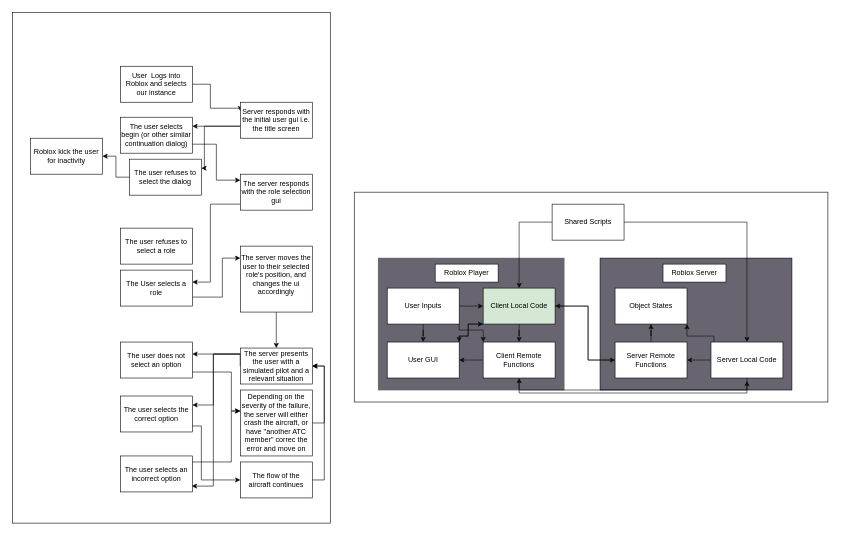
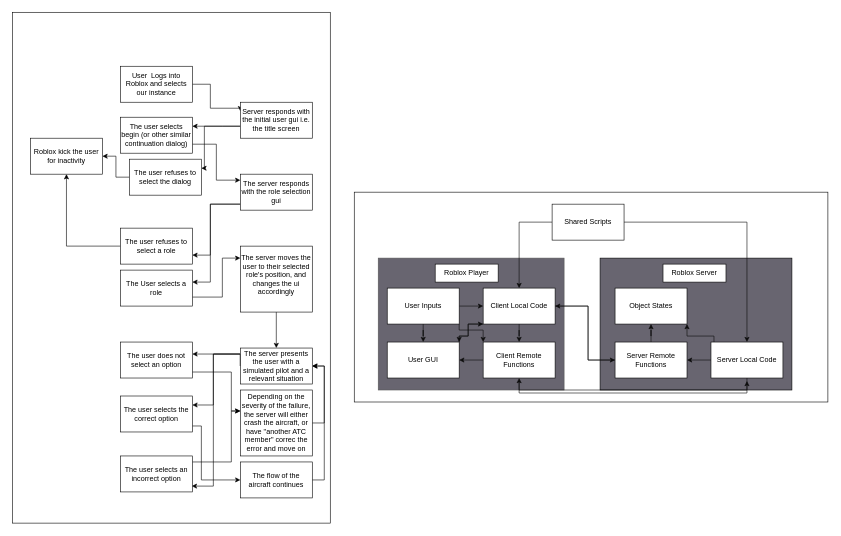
  <mxCell id="0" />
  <mxCell id="1" parent="0" />
  <mxCell id="2" value="" style="whiteSpace=wrap;html=1;fillColor=#FFFFFF;" vertex="1" parent="1"><mxGeometry x="590" y="320" width="790" height="350" as="geometry" /></mxCell>
  <mxCell id="3" value="" style="whiteSpace=wrap;html=1;fillColor=#686570;" vertex="1" parent="1"><mxGeometry x="1000" y="430" width="320" height="220" as="geometry" /></mxCell>
  <mxCell id="4" value="" style="whiteSpace=wrap;html=1;strokeColor=#575757;fillColor=#686570;" vertex="1" parent="1"><mxGeometry x="630" y="430" width="310" height="220" as="geometry" /></mxCell>
  <mxCell id="5" value="" style="whiteSpace=wrap;html=1;fillColor=#FFFFFF;" vertex="1" parent="1"><mxGeometry x="20" y="20" width="530" height="852" as="geometry" /></mxCell>
  <mxCell id="6" style="edgeStyle=orthogonalEdgeStyle;rounded=0;orthogonalLoop=1;jettySize=auto;html=1;entryX=0;entryY=0.25;entryDx=0;entryDy=0;strokeColor=#000000;" parent="1" source="7" target="10" edge="1"><mxGeometry relative="1" as="geometry"><mxPoint x="370" y="190" as="targetPoint" /><Array as="points"><mxPoint x="350" y="140" /><mxPoint x="350" y="180" /><mxPoint x="400" y="180" /></Array></mxGeometry></mxCell>
  <mxCell id="7" value="User&amp;nbsp; Logs into Roblox and selects our instance" style="rounded=0;whiteSpace=wrap;html=1;" parent="1" vertex="1"><mxGeometry x="200" y="110" width="120" height="60" as="geometry" /></mxCell>
  <mxCell id="8" style="edgeStyle=orthogonalEdgeStyle;rounded=0;orthogonalLoop=1;jettySize=auto;html=1;entryX=1;entryY=0.25;entryDx=0;entryDy=0;strokeColor=#000000;" parent="1" source="10" target="12" edge="1"><mxGeometry relative="1" as="geometry"><mxPoint x="340" y="220" as="targetPoint" /><Array as="points"><mxPoint x="370" y="210" /><mxPoint x="370" y="210" /></Array></mxGeometry></mxCell>
  <mxCell id="9" style="edgeStyle=orthogonalEdgeStyle;rounded=0;orthogonalLoop=1;jettySize=auto;html=1;entryX=1;entryY=0.25;entryDx=0;entryDy=0;strokeColor=#000000;" parent="1" source="10" target="30" edge="1"><mxGeometry relative="1" as="geometry"><Array as="points"><mxPoint x="340" y="210" /><mxPoint x="340" y="280" /></Array></mxGeometry></mxCell>
  <mxCell id="10" value="Server responds with the initial user gui i.e. the title screen" style="rounded=0;whiteSpace=wrap;html=1;" parent="1" vertex="1"><mxGeometry x="400" y="170" width="120" height="60" as="geometry" /></mxCell>
  <mxCell id="11" style="edgeStyle=orthogonalEdgeStyle;rounded=0;orthogonalLoop=1;jettySize=auto;html=1;exitX=1;exitY=0.75;exitDx=0;exitDy=0;strokeColor=#000000;" parent="1" source="12" target="15" edge="1"><mxGeometry relative="1" as="geometry"><mxPoint x="370" y="280" as="targetPoint" /><Array as="points"><mxPoint x="360" y="240" /><mxPoint x="360" y="300" /></Array></mxGeometry></mxCell>
  <mxCell id="12" value="The user selects begin (or other similar continuation dialog)" style="rounded=0;whiteSpace=wrap;html=1;" parent="1" vertex="1"><mxGeometry x="200" y="195" width="120" height="60" as="geometry" /></mxCell>
  <mxCell id="13" style="edgeStyle=orthogonalEdgeStyle;rounded=0;orthogonalLoop=1;jettySize=auto;html=1;strokeColor=#000000;" parent="1" source="15" target="17" edge="1"><mxGeometry relative="1" as="geometry"><mxPoint x="320" y="390" as="targetPoint" /><Array as="points"><mxPoint x="350" y="340" /><mxPoint x="350" y="470" /></Array></mxGeometry></mxCell>
+ <mxCell id="14" style="edgeStyle=orthogonalEdgeStyle;rounded=0;orthogonalLoop=1;jettySize=auto;html=1;entryX=1;entryY=0.75;entryDx=0;entryDy=0;strokeColor=#000000;" parent="1" source="15" target="32" edge="1"><mxGeometry relative="1" as="geometry"><Array as="points"><mxPoint x="350" y="340" /><mxPoint x="350" y="425" /></Array></mxGeometry></mxCell>
  <mxCell id="15" value="The server responds with the role selection gui" style="rounded=0;whiteSpace=wrap;html=1;" parent="1" vertex="1"><mxGeometry x="400" y="290" width="120" height="60" as="geometry" /></mxCell>
  <mxCell id="16" style="edgeStyle=orthogonalEdgeStyle;rounded=0;orthogonalLoop=1;jettySize=auto;html=1;exitX=1;exitY=0.75;exitDx=0;exitDy=0;strokeColor=#000000;" parent="1" source="17" target="19" edge="1"><mxGeometry relative="1" as="geometry"><mxPoint x="390" y="430" as="targetPoint" /><Array as="points"><mxPoint x="370" y="495" /><mxPoint x="370" y="430" /></Array></mxGeometry></mxCell>
  <mxCell id="17" value="The User selects a role" style="rounded=0;whiteSpace=wrap;html=1;" parent="1" vertex="1"><mxGeometry x="200" y="450" width="120" height="60" as="geometry" /></mxCell>
  <mxCell id="18" style="edgeStyle=orthogonalEdgeStyle;rounded=0;orthogonalLoop=1;jettySize=auto;html=1;entryX=0.5;entryY=0;entryDx=0;entryDy=0;strokeColor=#000000;" parent="1" source="19" target="23" edge="1"><mxGeometry relative="1" as="geometry" /></mxCell>
  <mxCell id="19" value="&lt;div&gt;The server moves the user to their selected role's position, and changes the ui accordingly&lt;/div&gt;&lt;div&gt;&lt;br&gt;&lt;/div&gt;" style="rounded=0;whiteSpace=wrap;html=1;" parent="1" vertex="1"><mxGeometry x="400" y="410" width="120" height="110" as="geometry" /></mxCell>
  <mxCell id="20" style="edgeStyle=orthogonalEdgeStyle;rounded=0;orthogonalLoop=1;jettySize=auto;html=1;exitX=0;exitY=0.5;exitDx=0;exitDy=0;entryX=1;entryY=0.25;entryDx=0;entryDy=0;strokeColor=#000000;" parent="1" source="23" target="25" edge="1"><mxGeometry relative="1" as="geometry"><Array as="points"><mxPoint x="400" y="590" /><mxPoint x="355" y="590" /><mxPoint x="355" y="675" /></Array></mxGeometry></mxCell>
  <mxCell id="21" style="edgeStyle=orthogonalEdgeStyle;rounded=0;orthogonalLoop=1;jettySize=auto;html=1;exitX=0;exitY=0.5;exitDx=0;exitDy=0;entryX=0.992;entryY=0.838;entryDx=0;entryDy=0;entryPerimeter=0;strokeColor=#000000;" parent="1" source="23" target="27" edge="1"><mxGeometry relative="1" as="geometry"><Array as="points"><mxPoint x="400" y="590" /><mxPoint x="355" y="590" /><mxPoint x="355" y="810" /></Array></mxGeometry></mxCell>
  <mxCell id="22" style="edgeStyle=orthogonalEdgeStyle;rounded=0;orthogonalLoop=1;jettySize=auto;html=1;strokeColor=#000000;" parent="1" source="23" target="34" edge="1"><mxGeometry relative="1" as="geometry"><Array as="points"><mxPoint x="355" y="590" /><mxPoint x="355" y="590" /></Array></mxGeometry></mxCell>
  <mxCell id="23" value="The server presents the user with a simulated pilot and a relevant situation" style="rounded=0;whiteSpace=wrap;html=1;" parent="1" vertex="1"><mxGeometry x="400" y="580" width="120" height="60" as="geometry" /></mxCell>
  <mxCell id="24" style="edgeStyle=orthogonalEdgeStyle;rounded=0;orthogonalLoop=1;jettySize=auto;html=1;entryX=0;entryY=0.5;entryDx=0;entryDy=0;strokeColor=#000000;" parent="1" source="25" target="38" edge="1"><mxGeometry relative="1" as="geometry"><Array as="points"><mxPoint x="335" y="710" /><mxPoint x="335" y="800" /></Array></mxGeometry></mxCell>
  <mxCell id="25" value="The user selects the correct option" style="rounded=0;whiteSpace=wrap;html=1;" parent="1" vertex="1"><mxGeometry x="200" y="660" width="120" height="60" as="geometry" /></mxCell>
  <mxCell id="26" style="edgeStyle=orthogonalEdgeStyle;rounded=0;orthogonalLoop=1;jettySize=auto;html=1;strokeColor=#000000;" parent="1" source="27" target="36" edge="1"><mxGeometry relative="1" as="geometry"><Array as="points"><mxPoint x="385" y="770" /><mxPoint x="385" y="685" /></Array></mxGeometry></mxCell>
  <mxCell id="27" value="&lt;div&gt;The user selects an incorrect option&lt;/div&gt;" style="rounded=0;whiteSpace=wrap;html=1;" parent="1" vertex="1"><mxGeometry x="200" y="760" width="120" height="60" as="geometry" /></mxCell>
  <mxCell id="28" value="Roblox kick the user for inactivity" style="rounded=0;whiteSpace=wrap;html=1;" parent="1" vertex="1"><mxGeometry x="50" y="230" width="120" height="60" as="geometry" /></mxCell>
  <mxCell id="29" style="edgeStyle=orthogonalEdgeStyle;rounded=0;orthogonalLoop=1;jettySize=auto;html=1;entryX=1;entryY=0.5;entryDx=0;entryDy=0;strokeColor=#000000;" parent="1" source="30" target="28" edge="1"><mxGeometry relative="1" as="geometry" /></mxCell>
  <mxCell id="30" value="The user refuses to select the dialog" style="rounded=0;whiteSpace=wrap;html=1;" parent="1" vertex="1"><mxGeometry x="215" y="265" width="120" height="60" as="geometry" /></mxCell>
+ <mxCell id="31" style="edgeStyle=orthogonalEdgeStyle;rounded=0;orthogonalLoop=1;jettySize=auto;html=1;entryX=0.5;entryY=1;entryDx=0;entryDy=0;strokeColor=#000000;" parent="1" source="32" target="28" edge="1"><mxGeometry relative="1" as="geometry" /></mxCell>
  <mxCell id="32" value="The user refuses to select a role" style="rounded=0;whiteSpace=wrap;html=1;" parent="1" vertex="1"><mxGeometry x="200" y="380" width="120" height="60" as="geometry" /></mxCell>
  <mxCell id="33" style="edgeStyle=orthogonalEdgeStyle;rounded=0;orthogonalLoop=1;jettySize=auto;html=1;strokeColor=#000000;" parent="1" source="34" target="36" edge="1"><mxGeometry relative="1" as="geometry"><Array as="points"><mxPoint x="385" y="620" /><mxPoint x="385" y="685" /></Array></mxGeometry></mxCell>
  <mxCell id="34" value="The user does not select an option" style="rounded=0;whiteSpace=wrap;html=1;" parent="1" vertex="1"><mxGeometry x="200" y="570" width="120" height="60" as="geometry" /></mxCell>
  <mxCell id="35" style="edgeStyle=orthogonalEdgeStyle;rounded=0;orthogonalLoop=1;jettySize=auto;html=1;entryX=1;entryY=0.5;entryDx=0;entryDy=0;strokeColor=#000000;" parent="1" source="36" target="23" edge="1"><mxGeometry relative="1" as="geometry"><Array as="points"><mxPoint x="540" y="705" /><mxPoint x="540" y="610" /></Array></mxGeometry></mxCell>
  <mxCell id="36" value="Depending on the severity of the failure, the server will either crash the aircraft, or have &quot;another ATC member&quot; correc the error and move on" style="rounded=0;whiteSpace=wrap;html=1;" parent="1" vertex="1"><mxGeometry x="400" y="650" width="120" height="110" as="geometry" /></mxCell>
  <mxCell id="37" style="edgeStyle=orthogonalEdgeStyle;rounded=0;orthogonalLoop=1;jettySize=auto;html=1;entryX=1;entryY=0.5;entryDx=0;entryDy=0;strokeColor=#000000;" parent="1" source="38" target="23" edge="1"><mxGeometry relative="1" as="geometry"><Array as="points"><mxPoint x="540" y="800" /><mxPoint x="540" y="610" /></Array></mxGeometry></mxCell>
  <mxCell id="38" value="The flow of the aircraft continues" style="rounded=0;whiteSpace=wrap;html=1;" parent="1" vertex="1"><mxGeometry x="400" y="770" width="120" height="60" as="geometry" /></mxCell>
  <mxCell id="39" style="edgeStyle=orthogonalEdgeStyle;rounded=0;orthogonalLoop=1;jettySize=auto;html=1;entryX=0;entryY=0.5;entryDx=0;entryDy=0;strokeColor=#0D0D0D;" parent="1" source="42" target="45" edge="1"><mxGeometry relative="1" as="geometry" /></mxCell>
  <mxCell id="40" style="edgeStyle=orthogonalEdgeStyle;rounded=0;orthogonalLoop=1;jettySize=auto;html=1;entryX=0;entryY=0;entryDx=0;entryDy=0;exitX=1;exitY=1;exitDx=0;exitDy=0;strokeColor=#0D0D0D;" parent="1" source="42" target="49" edge="1"><mxGeometry relative="1" as="geometry"><Array as="points"><mxPoint x="765" y="550" /><mxPoint x="805" y="550" /></Array></mxGeometry></mxCell>
  <mxCell id="41" style="edgeStyle=orthogonalEdgeStyle;rounded=0;orthogonalLoop=1;jettySize=auto;html=1;entryX=0.5;entryY=0;entryDx=0;entryDy=0;strokeColor=#0D0D0D;" parent="1" source="42" target="47" edge="1"><mxGeometry relative="1" as="geometry" /></mxCell>
  <mxCell id="42" value="User Inputs" style="rounded=0;whiteSpace=wrap;html=1;" parent="1" vertex="1"><mxGeometry x="645" y="480" width="120" height="60" as="geometry" /></mxCell>
  <mxCell id="43" style="edgeStyle=orthogonalEdgeStyle;rounded=0;orthogonalLoop=1;jettySize=auto;html=1;entryX=1;entryY=0;entryDx=0;entryDy=0;exitX=0;exitY=1;exitDx=0;exitDy=0;strokeColor=#0D0D0D;" parent="1" source="45" target="47" edge="1"><mxGeometry relative="1" as="geometry"><Array as="points"><mxPoint x="780" y="540" /><mxPoint x="780" y="560" /><mxPoint x="765" y="560" /></Array></mxGeometry></mxCell>
  <mxCell id="44" style="edgeStyle=orthogonalEdgeStyle;rounded=0;orthogonalLoop=1;jettySize=auto;html=1;entryX=0.5;entryY=0;entryDx=0;entryDy=0;strokeColor=#0D0D0D;" parent="1" source="45" target="49" edge="1"><mxGeometry relative="1" as="geometry" /></mxCell>
- <mxCell id="45" value="Client Local Code" style="rounded=0;whiteSpace=wrap;html=1;fillColor=#d5e8d4;" parent="1" vertex="1"><mxGeometry x="805" y="480" width="120" height="60" as="geometry" /></mxCell>
+ <mxCell id="45" value="Client Local Code" style="rounded=0;whiteSpace=wrap;html=1;" parent="1" vertex="1"><mxGeometry x="805" y="480" width="120" height="60" as="geometry" /></mxCell>
  <mxCell id="46" style="edgeStyle=orthogonalEdgeStyle;rounded=0;orthogonalLoop=1;jettySize=auto;html=1;entryX=0;entryY=1;entryDx=0;entryDy=0;exitX=1;exitY=0;exitDx=0;exitDy=0;strokeColor=#0D0D0D;" parent="1" source="47" target="45" edge="1"><mxGeometry relative="1" as="geometry"><Array as="points"><mxPoint x="765" y="560" /><mxPoint x="780" y="560" /><mxPoint x="780" y="540" /></Array></mxGeometry></mxCell>
  <mxCell id="47" value="User GUI" style="rounded=0;whiteSpace=wrap;html=1;" parent="1" vertex="1"><mxGeometry x="645" y="570" width="120" height="60" as="geometry" /></mxCell>
  <mxCell id="48" style="edgeStyle=orthogonalEdgeStyle;rounded=0;orthogonalLoop=1;jettySize=auto;html=1;entryX=1;entryY=0.5;entryDx=0;entryDy=0;strokeColor=#0D0D0D;" parent="1" source="49" target="47" edge="1"><mxGeometry relative="1" as="geometry" /></mxCell>
  <mxCell id="49" value="Client Remote Functions" style="rounded=0;whiteSpace=wrap;html=1;" parent="1" vertex="1"><mxGeometry x="805" y="570" width="120" height="60" as="geometry" /></mxCell>
  <mxCell id="50" value="Roblox Player" style="rounded=0;whiteSpace=wrap;html=1;" parent="1" vertex="1"><mxGeometry x="725" y="440" width="105" height="30" as="geometry" /></mxCell>
  <mxCell id="51" value="Object States" style="rounded=0;whiteSpace=wrap;html=1;" parent="1" vertex="1"><mxGeometry x="1025" y="480" width="120" height="60" as="geometry" /></mxCell>
  <mxCell id="52" style="edgeStyle=orthogonalEdgeStyle;rounded=0;orthogonalLoop=1;jettySize=auto;html=1;entryX=1;entryY=0.5;entryDx=0;entryDy=0;strokeColor=#0D0D0D;" parent="1" source="54" target="45" edge="1"><mxGeometry relative="1" as="geometry"><Array as="points"><mxPoint x="980" y="600" /><mxPoint x="980" y="510" /></Array></mxGeometry></mxCell>
  <mxCell id="53" style="edgeStyle=orthogonalEdgeStyle;rounded=0;orthogonalLoop=1;jettySize=auto;html=1;strokeColor=#0D0D0D;" parent="1" source="54" target="51" edge="1"><mxGeometry relative="1" as="geometry" /></mxCell>
  <mxCell id="54" value="Server Remote Functions" style="rounded=0;whiteSpace=wrap;html=1;" parent="1" vertex="1"><mxGeometry x="1025" y="570" width="120" height="60" as="geometry" /></mxCell>
  <mxCell id="55" style="edgeStyle=orthogonalEdgeStyle;rounded=0;orthogonalLoop=1;jettySize=auto;html=1;entryX=0.5;entryY=1;entryDx=0;entryDy=0;strokeColor=#0D0D0D;" parent="1" source="58" target="49" edge="1"><mxGeometry relative="1" as="geometry"><Array as="points"><mxPoint x="1245" y="650" /><mxPoint x="865" y="650" /></Array></mxGeometry></mxCell>
  <mxCell id="56" style="edgeStyle=orthogonalEdgeStyle;rounded=0;orthogonalLoop=1;jettySize=auto;html=1;entryX=1;entryY=1;entryDx=0;entryDy=0;strokeColor=#0D0D0D;" parent="1" source="58" target="51" edge="1"><mxGeometry relative="1" as="geometry"><Array as="points"><mxPoint x="1190" y="560" /><mxPoint x="1145" y="560" /></Array></mxGeometry></mxCell>
  <mxCell id="57" style="edgeStyle=orthogonalEdgeStyle;rounded=0;orthogonalLoop=1;jettySize=auto;html=1;strokeColor=#0D0D0D;" parent="1" source="58" target="54" edge="1"><mxGeometry relative="1" as="geometry" /></mxCell>
  <mxCell id="58" value="Server Local Code" style="rounded=0;whiteSpace=wrap;html=1;" parent="1" vertex="1"><mxGeometry x="1185" y="570" width="120" height="60" as="geometry" /></mxCell>
  <mxCell id="59" value="&lt;div&gt;Roblox Server&lt;/div&gt;" style="rounded=0;whiteSpace=wrap;html=1;" parent="1" vertex="1"><mxGeometry x="1105" y="440" width="105" height="30" as="geometry" /></mxCell>
  <mxCell id="60" style="edgeStyle=orthogonalEdgeStyle;rounded=0;orthogonalLoop=1;jettySize=auto;html=1;entryX=0.5;entryY=1;entryDx=0;entryDy=0;strokeColor=#0D0D0D;" parent="1" edge="1"><mxGeometry relative="1" as="geometry"><Array as="points"><mxPoint x="865" y="655" /><mxPoint x="1245" y="655" /></Array><mxPoint x="865" y="635" as="sourcePoint" /><mxPoint x="1245" y="635" as="targetPoint" /></mxGeometry></mxCell>
  <mxCell id="61" style="edgeStyle=orthogonalEdgeStyle;rounded=0;orthogonalLoop=1;jettySize=auto;html=1;entryX=0;entryY=0.5;entryDx=0;entryDy=0;strokeColor=#0D0D0D;" parent="1" source="45" target="54" edge="1"><mxGeometry relative="1" as="geometry"><Array as="points"><mxPoint x="980" y="510" /><mxPoint x="980" y="600" /></Array></mxGeometry></mxCell>
  <mxCell id="62" style="edgeStyle=orthogonalEdgeStyle;rounded=0;orthogonalLoop=1;jettySize=auto;html=1;entryX=0.5;entryY=0;entryDx=0;entryDy=0;strokeColor=#0D0D0D;" parent="1" source="64" target="45" edge="1"><mxGeometry relative="1" as="geometry"><Array as="points"><mxPoint x="865" y="370" /></Array></mxGeometry></mxCell>
  <mxCell id="63" style="edgeStyle=orthogonalEdgeStyle;rounded=0;orthogonalLoop=1;jettySize=auto;html=1;entryX=0.5;entryY=0;entryDx=0;entryDy=0;strokeColor=#0D0D0D;" parent="1" source="64" target="58" edge="1"><mxGeometry relative="1" as="geometry" /></mxCell>
  <mxCell id="64" value="&lt;div&gt;Shared Scripts&lt;/div&gt;" style="rounded=0;whiteSpace=wrap;html=1;" parent="1" vertex="1"><mxGeometry x="920" y="340" width="120" height="60" as="geometry" /></mxCell>
